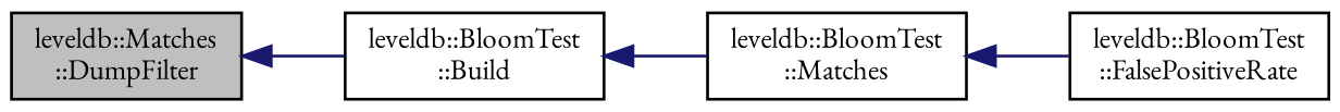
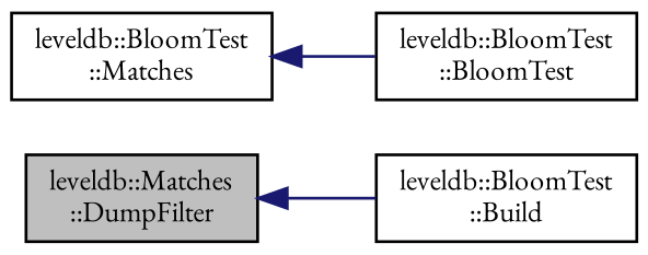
  digraph {
    fontname="EB Garamond"
    rankdir=LR
    node [color=black fillcolor=white fontname="EB Garamond" fontsize=10 shape=record style=filled]
    edge [color=midnightblue dir=back fontname="EB Garamond" fontsize=10 labelfontname=Helvetica labelfontsize=10 style=solid]
    n1 [fillcolor=grey75 fontcolor=black height=0.2 label="leveldb::Matches\l::DumpFilter" width=0.4]
    n2 [height=0.2 label="leveldb::BloomTest\l::Build" width=0.4]
    n3 [height=0.2 label="leveldb::BloomTest\l::Matches" width=0.4]
-   n4 [height=0.2 label="leveldb::BloomTest\l::FalsePositiveRate" width=0.4]
+   n4 [height=0.2 label="leveldb::BloomTest\l::BloomTest" width=0.4]
    n1 -> n2
-   n2 -> n3
    n3 -> n4
  }
